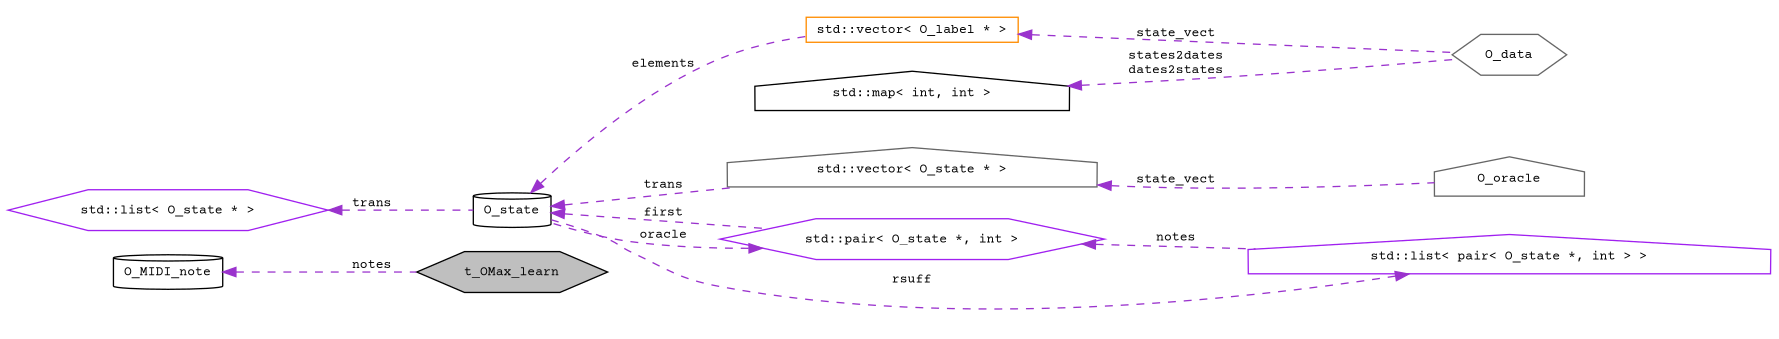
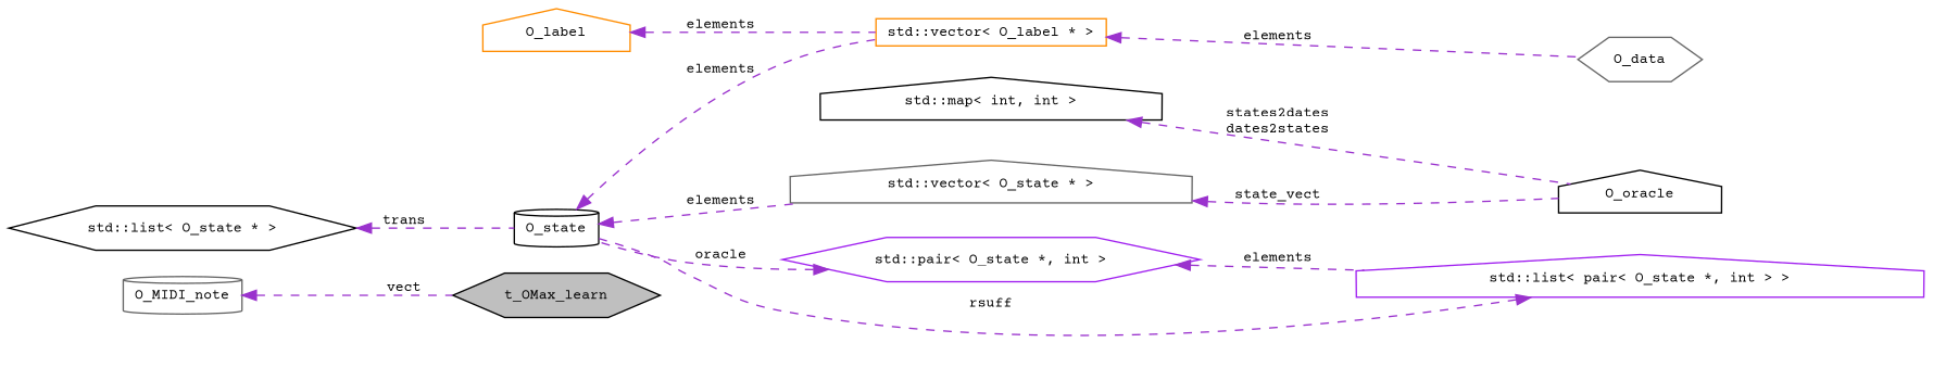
  digraph {
    fontname="Courier Prime"
    rankdir=LR
    node [color=black fontname="Courier Prime" fontsize=10 shape=house]
    edge [color=darkorchid3 dir=back fontname="Courier Prime" fontsize=10 labelfontname=FreeSans labelfontsize=10 style=dashed]
    n1 [fillcolor=grey75 fontcolor=black height=0.2 label=t_OMax_learn shape=hexagon style=filled width=0.4]
-   n2 [height=0.2 label=O_MIDI_note shape=cylinder width=0.4]
+   n2 [color=gray40 height=0.2 label=O_MIDI_note shape=cylinder width=0.4]
    n3 [color=gray40 height=0.2 label=O_data shape=hexagon width=0.4]
    n4 [color=darkorange height=0.2 label="std::vector\< O_label * \>" shape=box width=0.4]
+   n5 [color=darkorange height=0.2 label=O_label width=0.4]
    n6 [height=0.2 label="std::map\< int, int \>" width=0.4]
-   n7 [color=gray40 height=0.2 label=O_oracle width=0.4]
+   n7 [height=0.2 label=O_oracle width=0.4]
    n8 [color=gray40 height=0.2 label="std::vector\< O_state * \>" width=0.4]
    n9 [height=0.2 label=O_state shape=cylinder width=0.4]
    n10 [color=purple height=0.2 label="std::pair\< O_state *, int \>" shape=hexagon width=0.4]
    n11 [color=purple height=0.2 label="std::list\< pair\< O_state *, int \> \>" width=0.4]
-   n12 [color=purple height=0.2 label="std::list\< O_state * \>" shape=hexagon width=0.4]
-   n2 -> n1 [label=notes]
-   n4 -> n3 [label=state_vect]
-   n6 -> n3 [label="states2dates\ndates2states"]
+   n12 [height=0.2 label="std::list\< O_state * \>" shape=hexagon width=0.4]
+   n2 -> n1 [label=vect]
+   n4 -> n3 [label=elements]
+   n5 -> n4 [label=elements]
+   n6 -> n7 [label="states2dates\ndates2states"]
    n8 -> n7 [label=state_vect]
    n9 -> n4 [label=elements]
-   n9 -> n8 [label=trans]
-   n9 -> n10 [label=first]
+   n9 -> n8 [label=elements]
    n10 -> n9 [label=oracle]
-   n10 -> n11 [label=notes]
+   n10 -> n11 [label=elements]
    n11 -> n9 [label=rsuff]
    n12 -> n9 [label=trans]
  }
